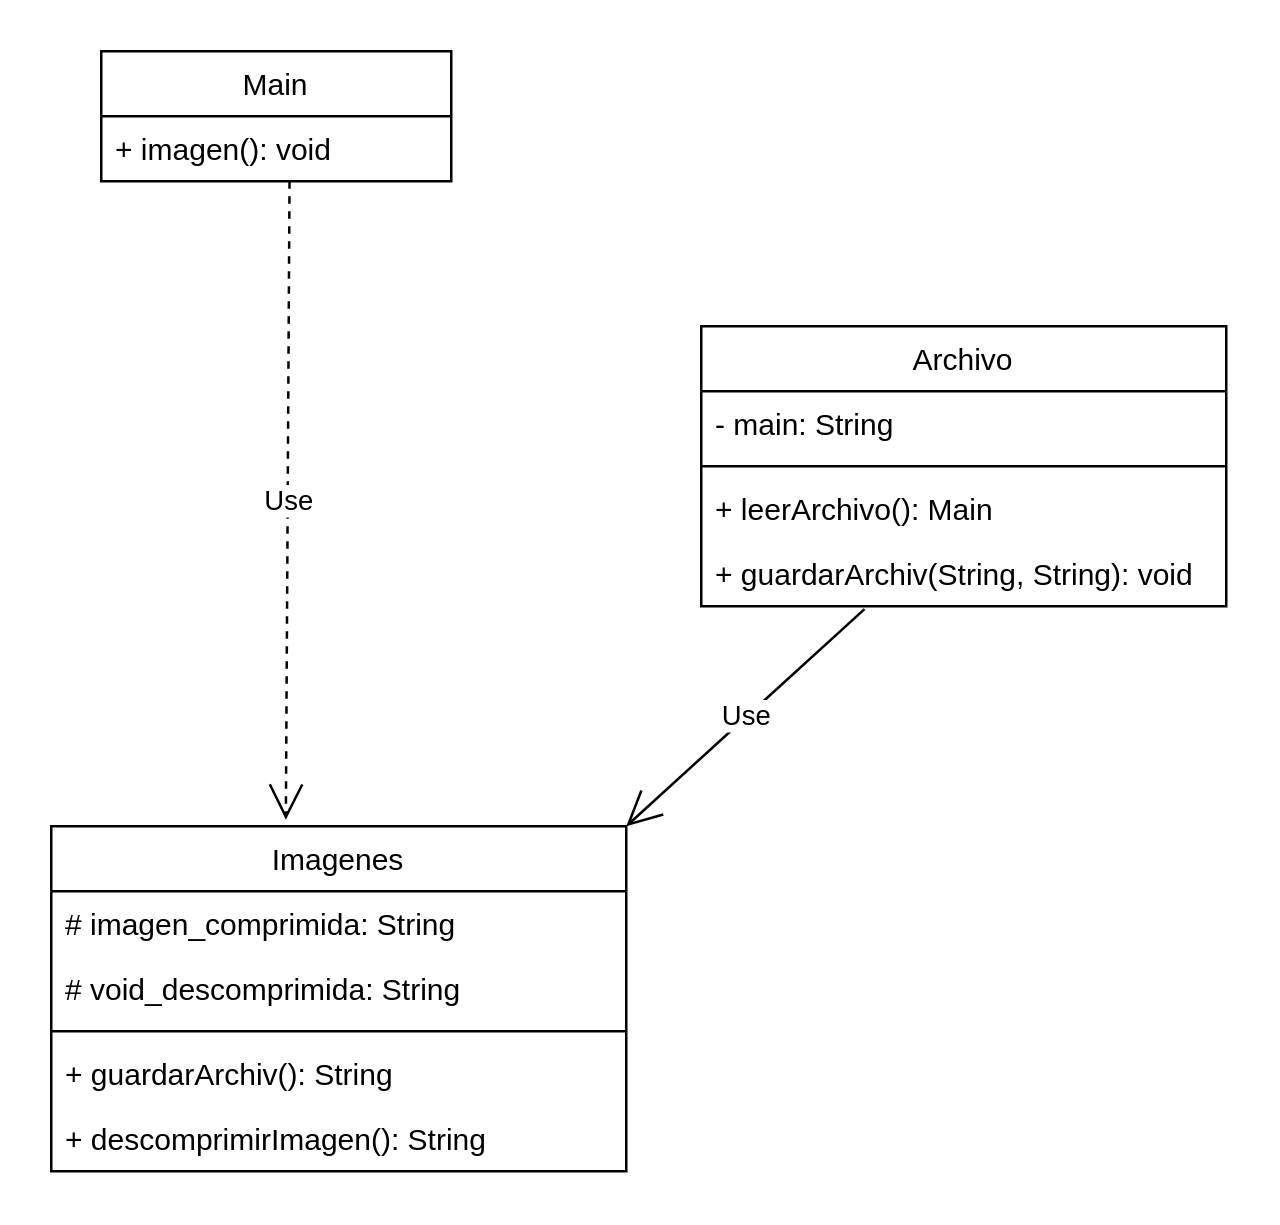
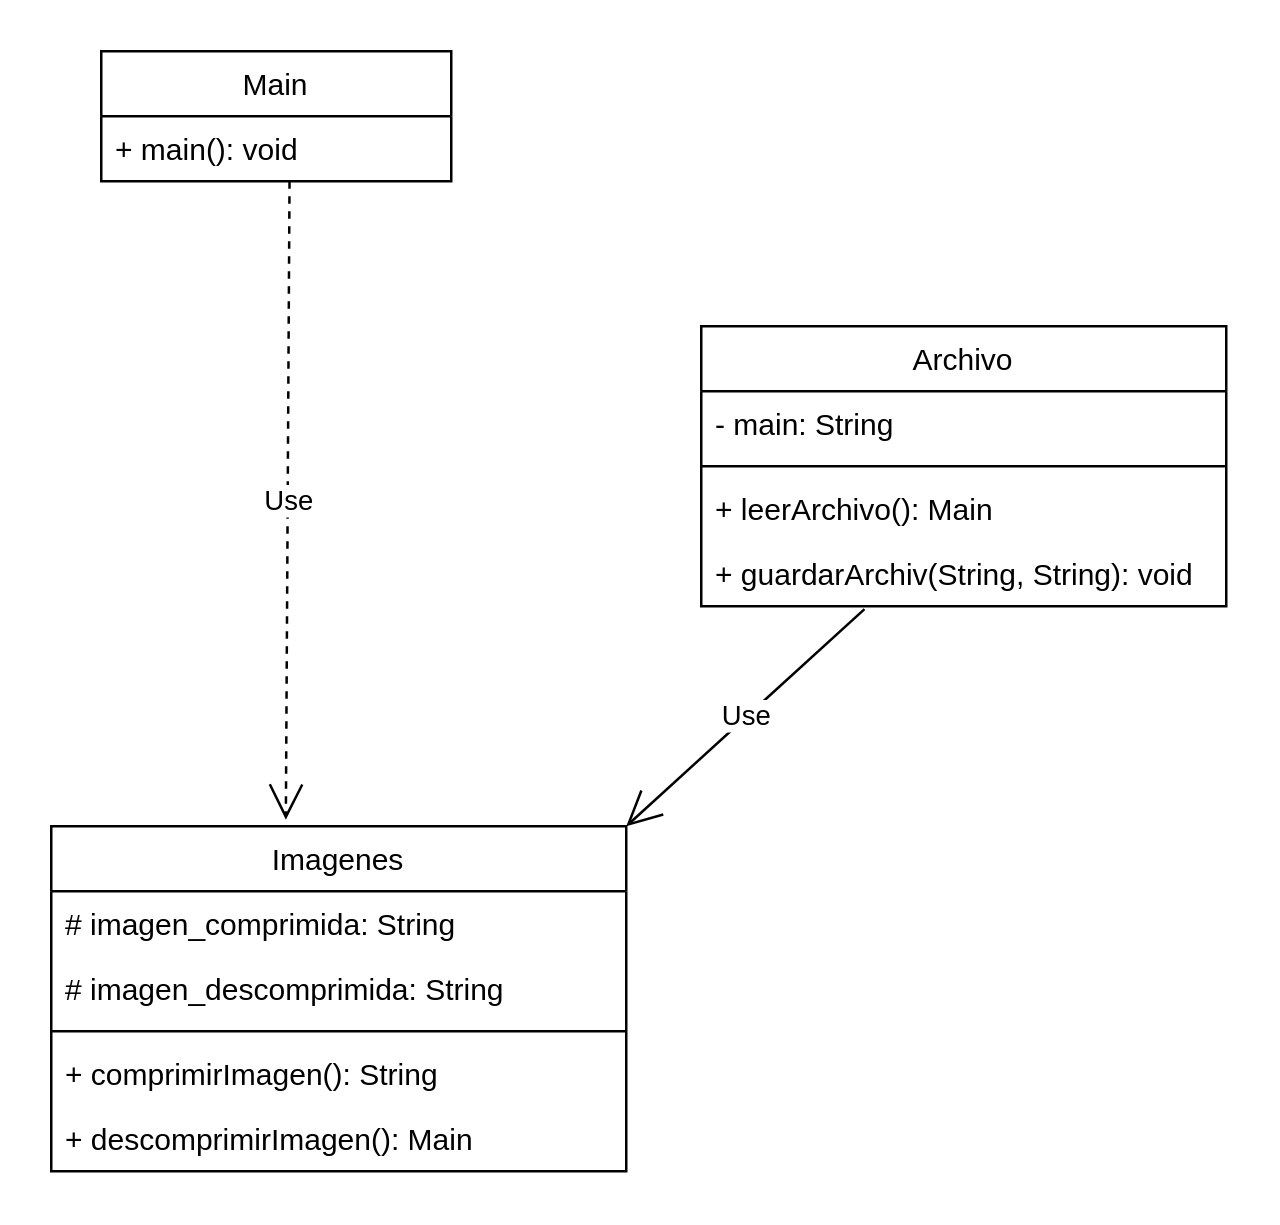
  <mxCell id="0" />
  <mxCell id="1" parent="0" />
  <mxCell id="2" value="Main" style="swimlane;fontStyle=0;childLayout=stackLayout;horizontal=1;startSize=26;fillColor=none;horizontalStack=0;resizeParent=1;resizeParentMax=0;resizeLast=0;collapsible=1;marginBottom=0;" vertex="1" parent="1"><mxGeometry x="40" y="20" width="140" height="52" as="geometry" /></mxCell>
- <mxCell id="3" value="+ imagen(): void" style="text;strokeColor=none;fillColor=none;align=left;verticalAlign=top;spacingLeft=4;spacingRight=4;overflow=hidden;rotatable=0;points=[[0,0.5],[1,0.5]];portConstraint=eastwest;" vertex="1" parent="2"><mxGeometry y="26" width="140" height="26" as="geometry" /></mxCell>
+ <mxCell id="3" value="+ main(): void" style="text;strokeColor=none;fillColor=none;align=left;verticalAlign=top;spacingLeft=4;spacingRight=4;overflow=hidden;rotatable=0;points=[[0,0.5],[1,0.5]];portConstraint=eastwest;" vertex="1" parent="2"><mxGeometry y="26" width="140" height="26" as="geometry" /></mxCell>
  <mxCell id="4" value="Imagenes" style="swimlane;fontStyle=0;childLayout=stackLayout;horizontal=1;startSize=26;fillColor=none;horizontalStack=0;resizeParent=1;resizeParentMax=0;resizeLast=0;collapsible=1;marginBottom=0;" vertex="1" parent="1"><mxGeometry x="20" y="330" width="230" height="138" as="geometry" /></mxCell>
  <mxCell id="5" value="# imagen_comprimida: String&#10;" style="text;strokeColor=none;fillColor=none;align=left;verticalAlign=top;spacingLeft=4;spacingRight=4;overflow=hidden;rotatable=0;points=[[0,0.5],[1,0.5]];portConstraint=eastwest;" vertex="1" parent="4"><mxGeometry y="26" width="230" height="26" as="geometry" /></mxCell>
- <mxCell id="6" value="# void_descomprimida: String" style="text;strokeColor=none;fillColor=none;align=left;verticalAlign=top;spacingLeft=4;spacingRight=4;overflow=hidden;rotatable=0;points=[[0,0.5],[1,0.5]];portConstraint=eastwest;" vertex="1" parent="4"><mxGeometry y="52" width="230" height="26" as="geometry" /></mxCell>
+ <mxCell id="6" value="# imagen_descomprimida: String" style="text;strokeColor=none;fillColor=none;align=left;verticalAlign=top;spacingLeft=4;spacingRight=4;overflow=hidden;rotatable=0;points=[[0,0.5],[1,0.5]];portConstraint=eastwest;" vertex="1" parent="4"><mxGeometry y="52" width="230" height="26" as="geometry" /></mxCell>
  <mxCell id="7" value="" style="line;strokeWidth=1;fillColor=none;align=left;verticalAlign=middle;spacingTop=-1;spacingLeft=3;spacingRight=3;rotatable=0;labelPosition=right;points=[];portConstraint=eastwest;strokeColor=inherit;" vertex="1" parent="4"><mxGeometry y="78" width="230" height="8" as="geometry" /></mxCell>
- <mxCell id="8" value="+ guardarArchiv(): String" style="text;strokeColor=none;fillColor=none;align=left;verticalAlign=top;spacingLeft=4;spacingRight=4;overflow=hidden;rotatable=0;points=[[0,0.5],[1,0.5]];portConstraint=eastwest;" vertex="1" parent="4"><mxGeometry y="86" width="230" height="26" as="geometry" /></mxCell>
- <mxCell id="9" value="+ descomprimirImagen(): String" style="text;strokeColor=none;fillColor=none;align=left;verticalAlign=top;spacingLeft=4;spacingRight=4;overflow=hidden;rotatable=0;points=[[0,0.5],[1,0.5]];portConstraint=eastwest;" vertex="1" parent="4"><mxGeometry y="112" width="230" height="26" as="geometry" /></mxCell>
+ <mxCell id="8" value="+ comprimirImagen(): String" style="text;strokeColor=none;fillColor=none;align=left;verticalAlign=top;spacingLeft=4;spacingRight=4;overflow=hidden;rotatable=0;points=[[0,0.5],[1,0.5]];portConstraint=eastwest;" vertex="1" parent="4"><mxGeometry y="86" width="230" height="26" as="geometry" /></mxCell>
+ <mxCell id="9" value="+ descomprimirImagen(): Main" style="text;strokeColor=none;fillColor=none;align=left;verticalAlign=top;spacingLeft=4;spacingRight=4;overflow=hidden;rotatable=0;points=[[0,0.5],[1,0.5]];portConstraint=eastwest;" vertex="1" parent="4"><mxGeometry y="112" width="230" height="26" as="geometry" /></mxCell>
  <mxCell id="10" value="Archivo" style="swimlane;fontStyle=0;childLayout=stackLayout;horizontal=1;startSize=26;fillColor=none;horizontalStack=0;resizeParent=1;resizeParentMax=0;resizeLast=0;collapsible=1;marginBottom=0;" vertex="1" parent="1"><mxGeometry x="280" y="130" width="210" height="112" as="geometry" /></mxCell>
  <mxCell id="11" value="- main: String" style="text;strokeColor=none;fillColor=none;align=left;verticalAlign=top;spacingLeft=4;spacingRight=4;overflow=hidden;rotatable=0;points=[[0,0.5],[1,0.5]];portConstraint=eastwest;" vertex="1" parent="10"><mxGeometry y="26" width="210" height="26" as="geometry" /></mxCell>
  <mxCell id="12" value="" style="line;strokeWidth=1;fillColor=none;align=left;verticalAlign=middle;spacingTop=-1;spacingLeft=3;spacingRight=3;rotatable=0;labelPosition=right;points=[];portConstraint=eastwest;strokeColor=inherit;" vertex="1" parent="10"><mxGeometry y="52" width="210" height="8" as="geometry" /></mxCell>
  <mxCell id="13" value="+ leerArchivo(): Main" style="text;strokeColor=none;fillColor=none;align=left;verticalAlign=top;spacingLeft=4;spacingRight=4;overflow=hidden;rotatable=0;points=[[0,0.5],[1,0.5]];portConstraint=eastwest;" vertex="1" parent="10"><mxGeometry y="60" width="210" height="26" as="geometry" /></mxCell>
  <mxCell id="14" value="+ guardarArchiv(String, String): void" style="text;strokeColor=none;fillColor=none;align=left;verticalAlign=top;spacingLeft=4;spacingRight=4;overflow=hidden;rotatable=0;points=[[0,0.5],[1,0.5]];portConstraint=eastwest;" vertex="1" parent="10"><mxGeometry y="86" width="210" height="26" as="geometry" /></mxCell>
  <mxCell id="15" value="Use" style="endArrow=open;endSize=12;dashed=0;html=1;rounded=0;exitX=0.311;exitY=1.044;exitDx=0;exitDy=0;exitPerimeter=0;entryX=1;entryY=0;entryDx=0;entryDy=0;" edge="1" parent="1" source="14" target="4"><mxGeometry width="160" relative="1" as="geometry"><mxPoint x="150" y="270" as="sourcePoint" /><mxPoint x="310" y="270" as="targetPoint" /></mxGeometry></mxCell>
  <mxCell id="16" value="Use" style="endArrow=open;endSize=12;dashed=1;html=1;rounded=0;exitX=0.311;exitY=1.044;exitDx=0;exitDy=0;exitPerimeter=0;entryX=0.408;entryY=-0.019;entryDx=0;entryDy=0;entryPerimeter=0;" edge="1" parent="1" target="4"><mxGeometry width="160" relative="1" as="geometry"><mxPoint x="115.31" y="72.004" as="sourcePoint" /><mxPoint x="20" y="158.86" as="targetPoint" /></mxGeometry></mxCell>
